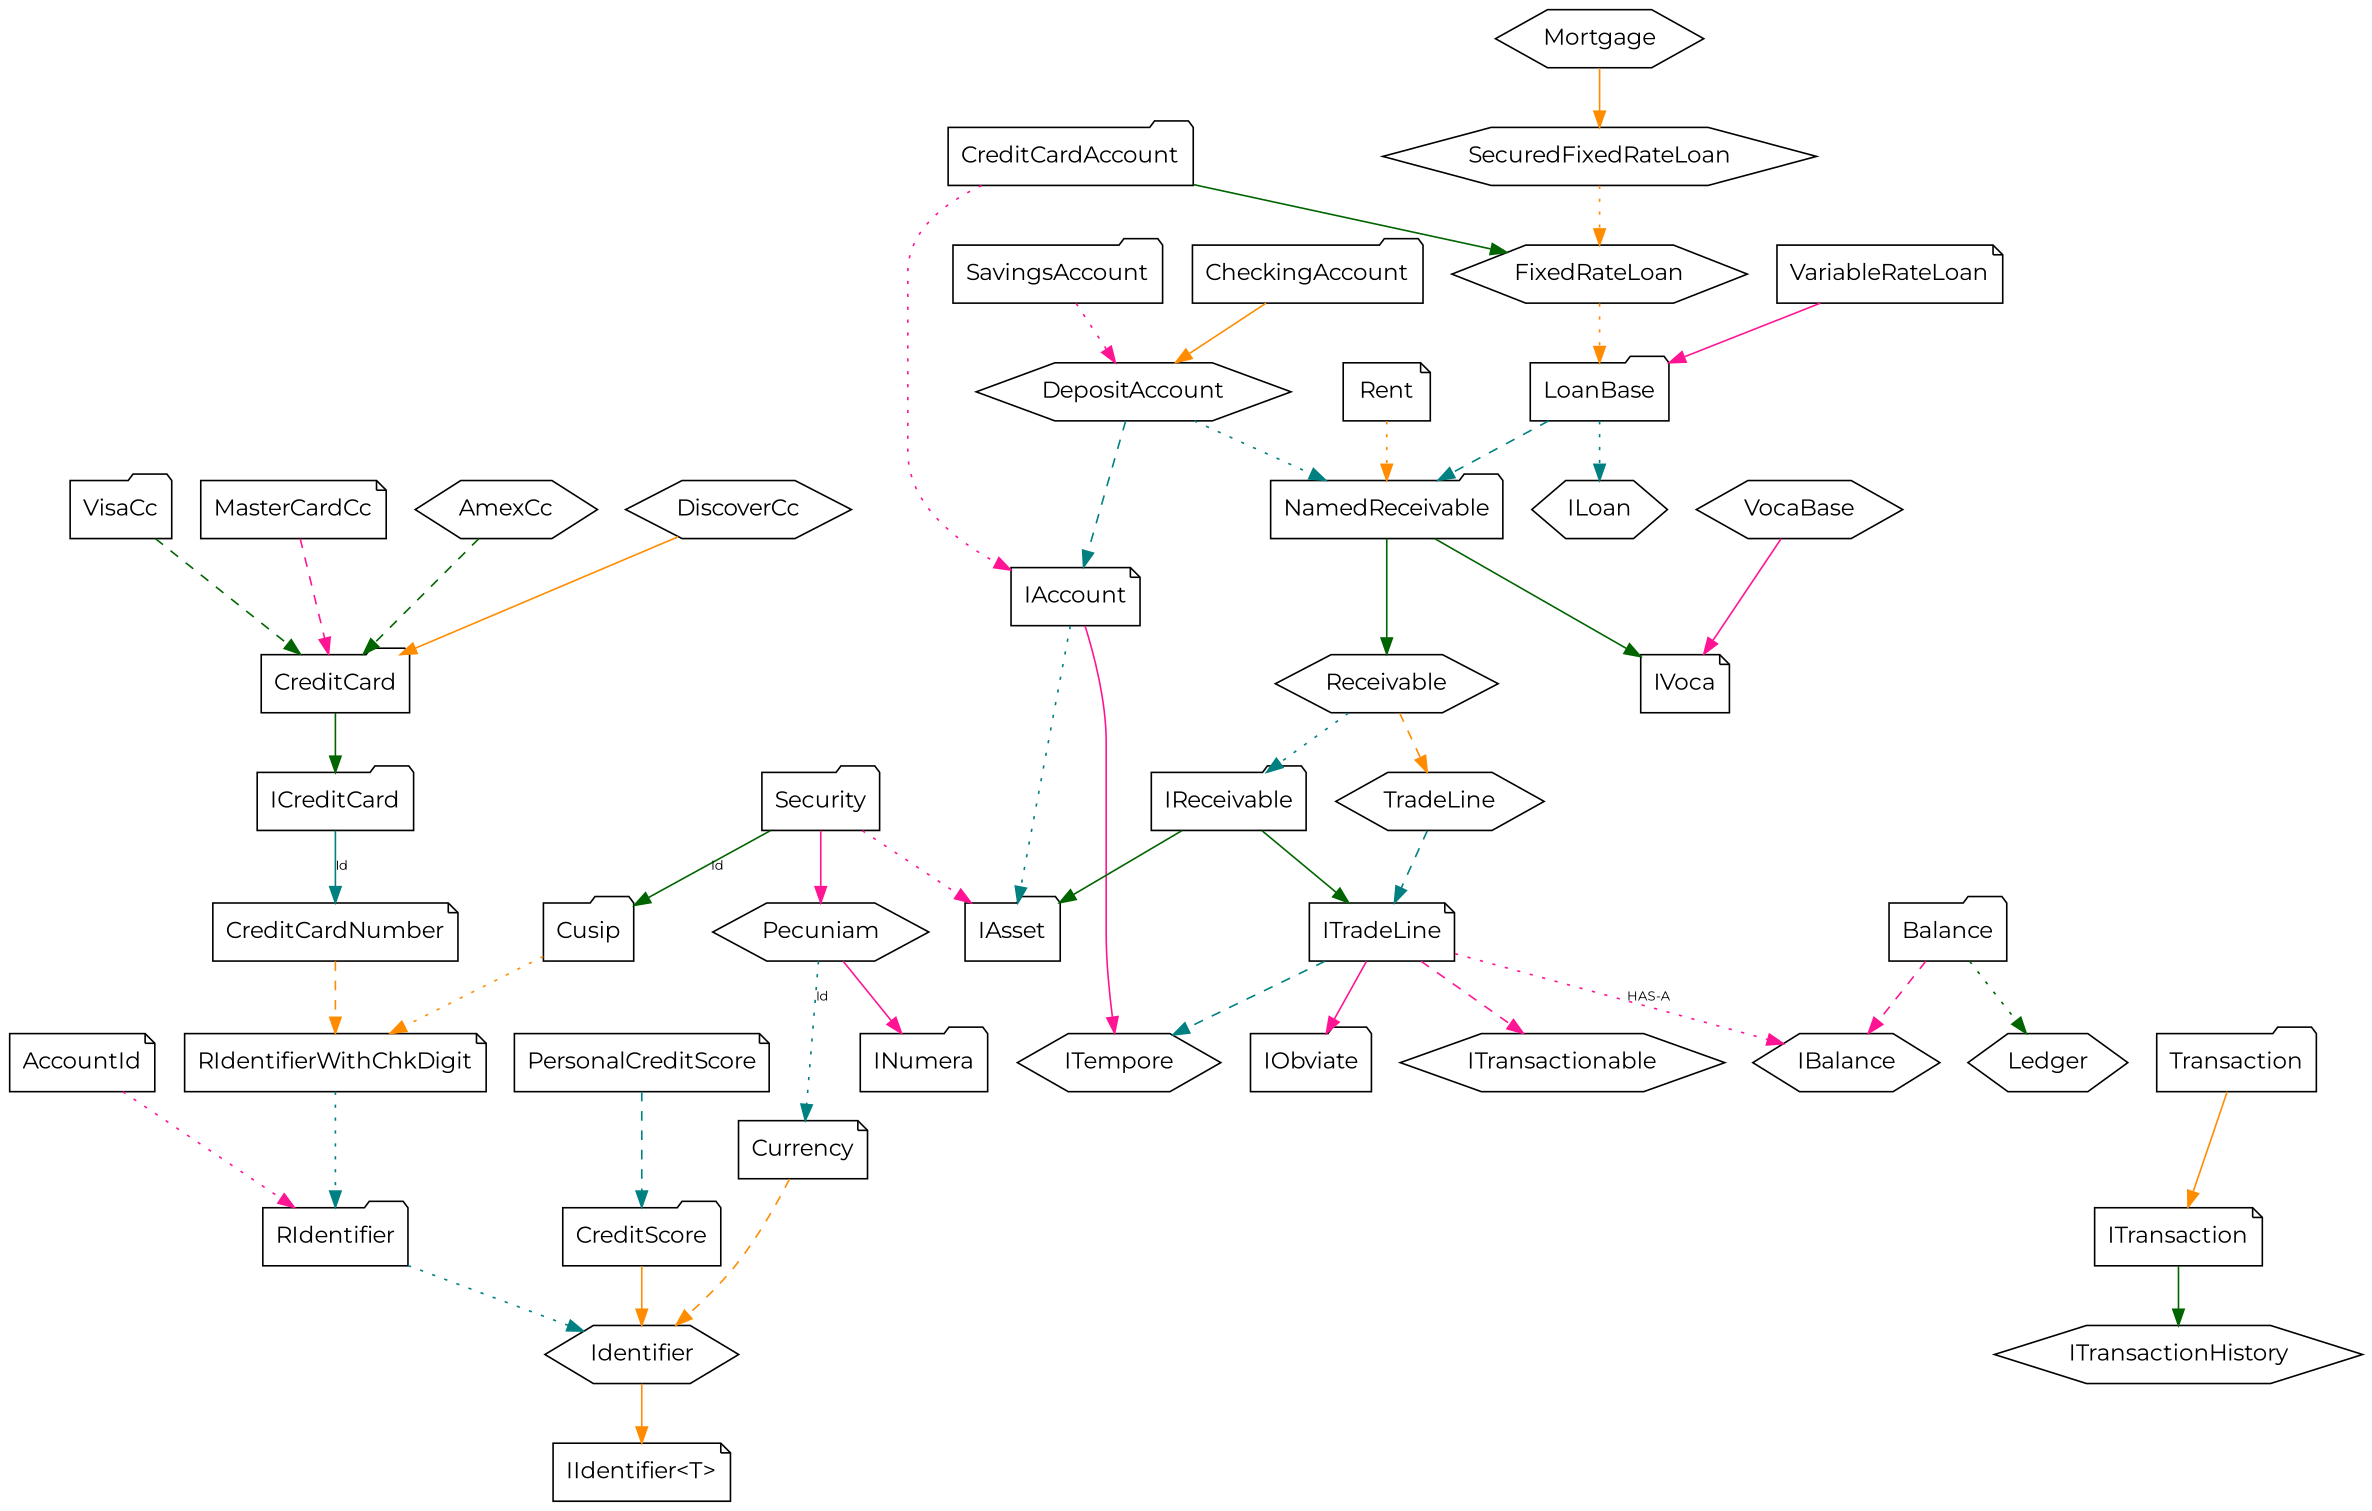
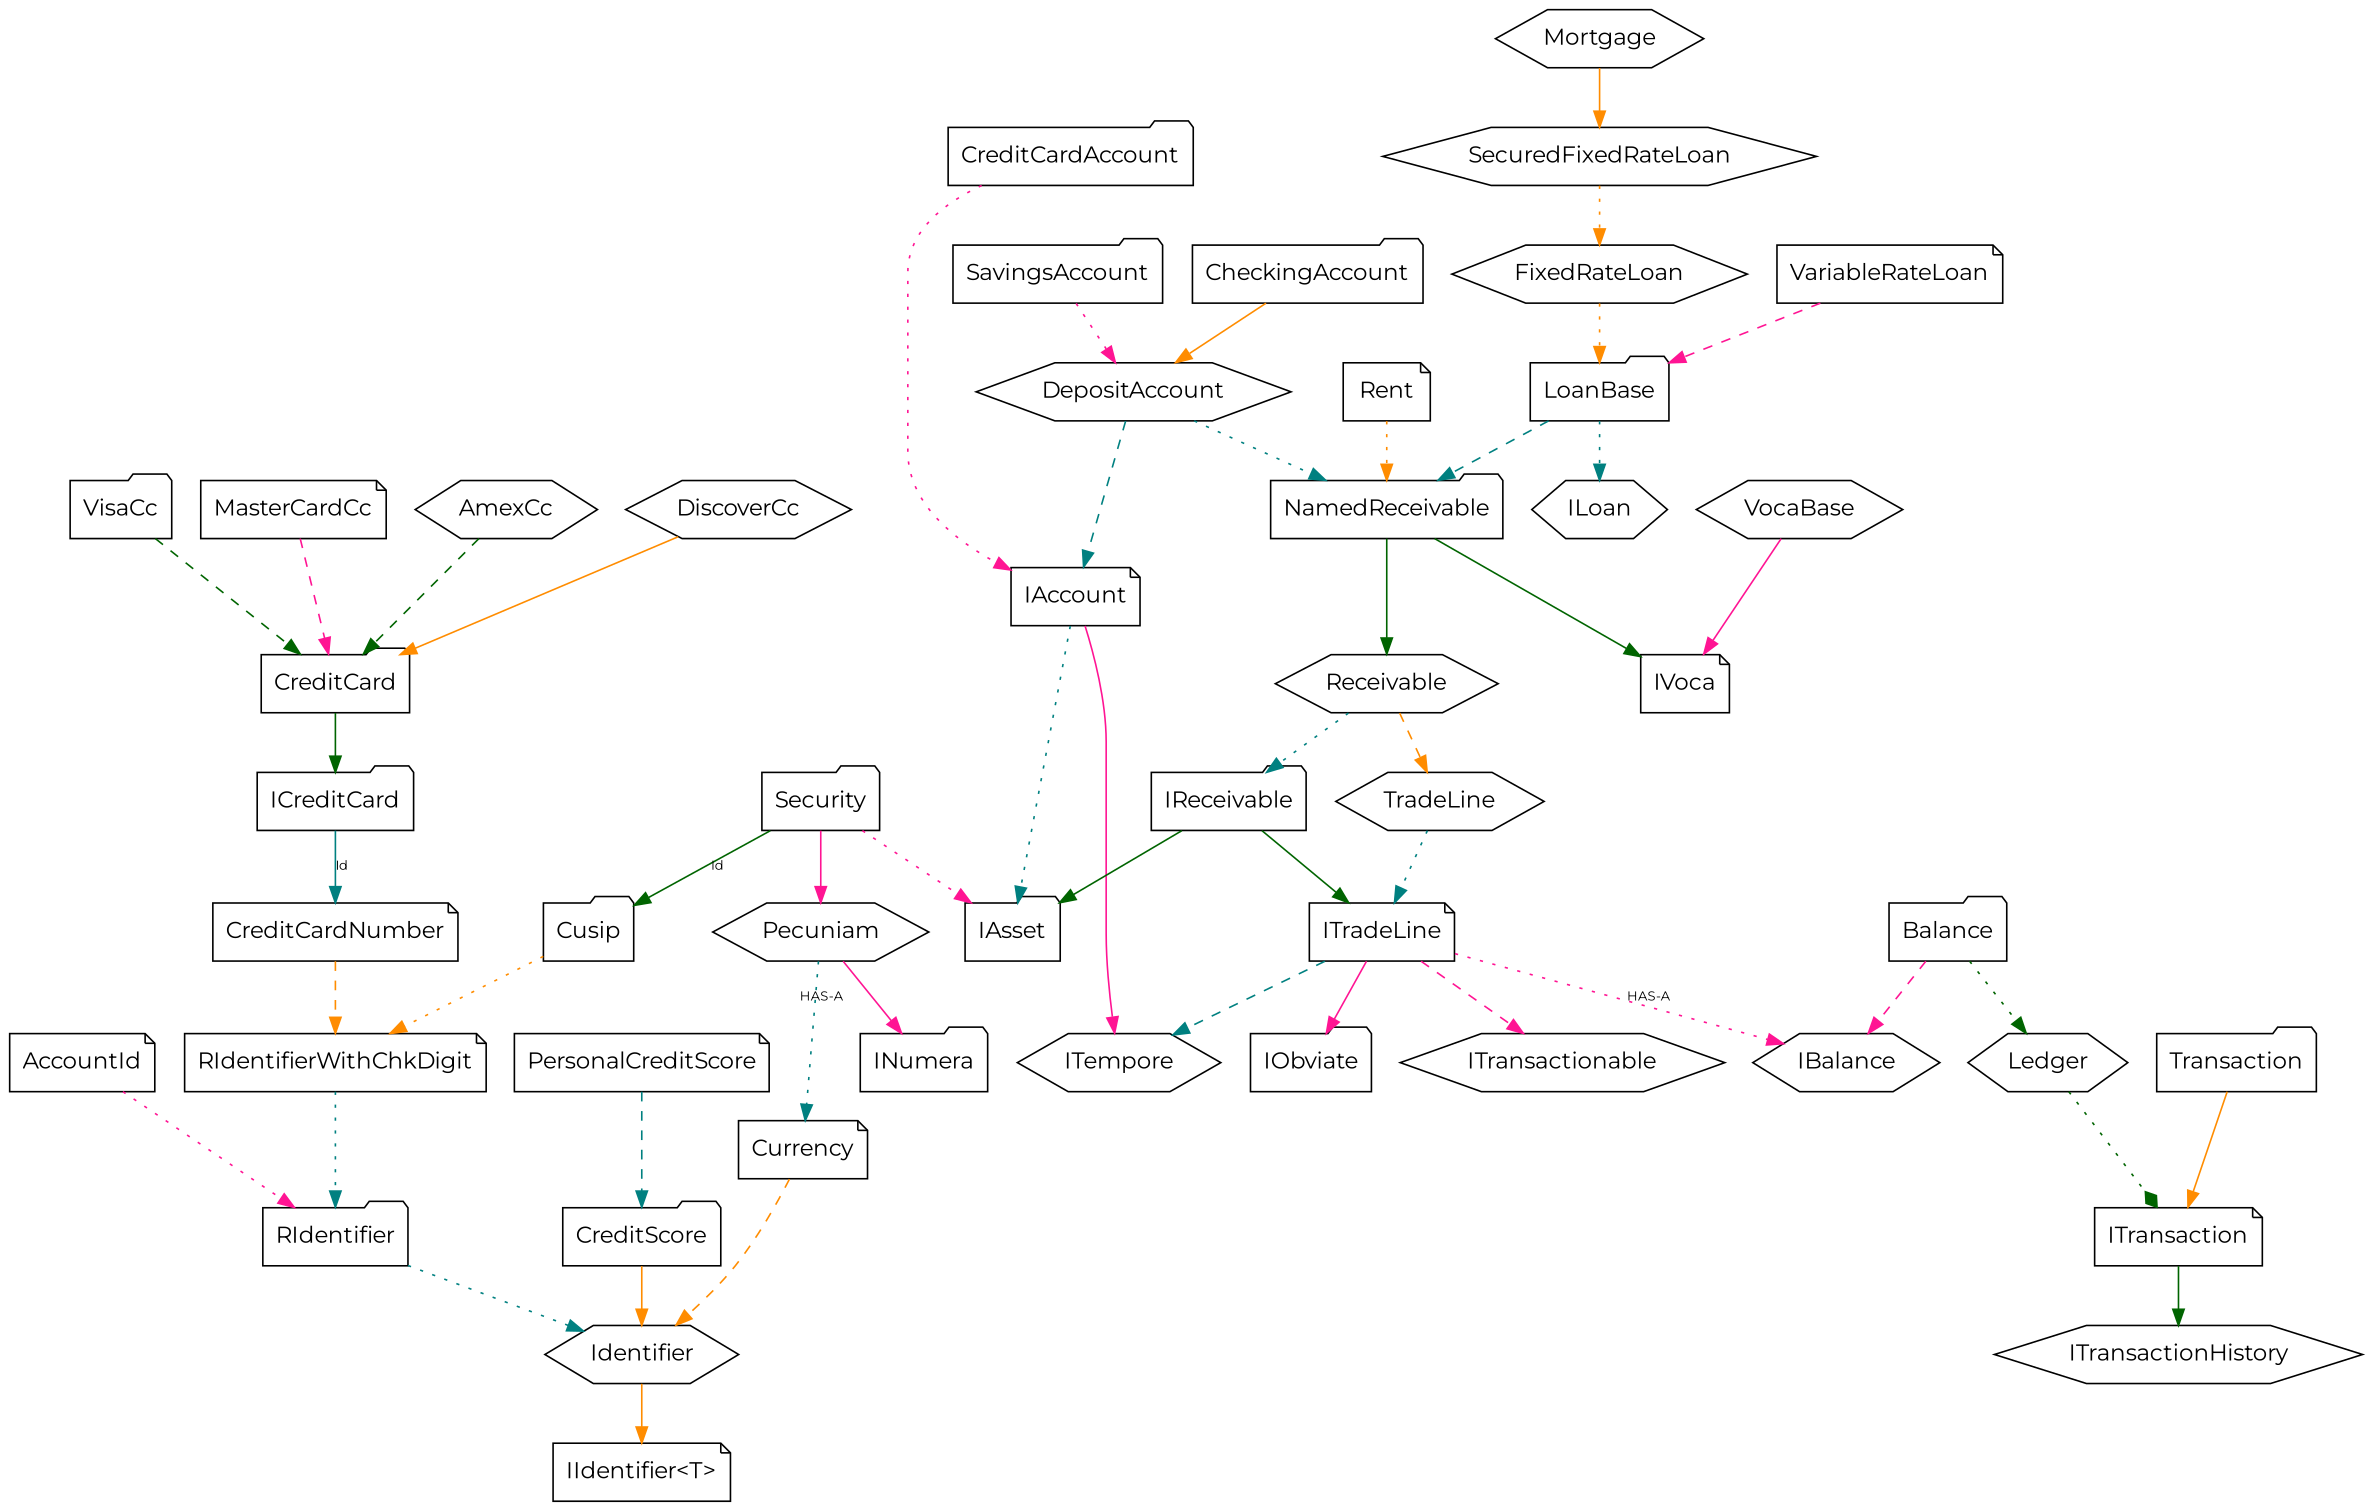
  digraph {
    fontname=Montserrat
    node [fontname=Montserrat shape=folder]
    edge [color=deeppink fontname=Montserrat style=solid]
    n1 [label="IIdentifier<T>" shape=note]
    Mortgage [shape=hexagon]
    SecuredFixedRateLoan [shape=hexagon]
    FixedRateLoan [shape=hexagon]
    LoanBase
    NamedReceivable
    ILoan [shape=hexagon]
    CreditCardAccount
    IAccount [shape=note]
    IAsset
    ITempore [shape=hexagon]
    Receivable [shape=hexagon]
    IVoca [shape=note]
    IReceivable
    TradeLine [shape=hexagon]
    Rent [shape=note]
    DepositAccount [shape=hexagon]
    CheckingAccount
    SavingsAccount
    ITradeLine [shape=note]
    ITransactionable [shape=hexagon]
    IObviate
    IBalance [shape=hexagon]
    VocaBase [shape=hexagon]
    Balance
    Ledger [shape=hexagon]
    ITransaction [shape=note]
    ITransactionHistory [shape=hexagon]
    VariableRateLoan [shape=note]
    Security
    Pecuniam [shape=hexagon]
    Cusip
    Currency [shape=note]
    INumera
    RIdentifierWithChkDigit [shape=note]
    Identifier [shape=hexagon]
    RIdentifier
    CreditScore
    PersonalCreditScore [shape=note]
    CreditCardNumber [shape=note]
    VisaCc
    CreditCard
    ICreditCard
    MasterCardCc [shape=note]
    AmexCc [shape=hexagon]
    DiscoverCc [shape=hexagon]
    AccountId [shape=note]
    Transaction
    Mortgage -> SecuredFixedRateLoan [color=darkorange]
    SecuredFixedRateLoan -> FixedRateLoan [color=darkorange style=dotted]
    FixedRateLoan -> LoanBase [color=darkorange style=dotted]
    LoanBase -> NamedReceivable [color=teal style=dashed]
    LoanBase -> ILoan [color=teal style=dotted]
    NamedReceivable -> Receivable [color=darkgreen]
    NamedReceivable -> IVoca [color=darkgreen]
-   CreditCardAccount -> FixedRateLoan [color=darkgreen]
    CreditCardAccount -> IAccount [style=dotted]
    IAccount -> IAsset [color=teal style=dotted]
    IAccount -> ITempore
    Receivable -> IReceivable [color=teal style=dotted]
    Receivable -> TradeLine [color=darkorange style=dashed]
    IReceivable -> IAsset [color=darkgreen]
    IReceivable -> ITradeLine [color=darkgreen]
-   TradeLine -> ITradeLine [color=teal style=dashed]
+   TradeLine -> ITradeLine [color=teal style=dotted]
    Rent -> NamedReceivable [color=darkorange style=dotted]
    DepositAccount -> NamedReceivable [color=teal style=dotted]
    DepositAccount -> IAccount [color=teal style=dashed]
    CheckingAccount -> DepositAccount [color=darkorange]
    SavingsAccount -> DepositAccount [style=dotted]
    ITradeLine -> ITempore [color=teal style=dashed]
    ITradeLine -> ITransactionable [style=dashed]
    ITradeLine -> IObviate
    ITradeLine -> IBalance [fontsize=8 label="HAS-A" style=dotted]
    VocaBase -> IVoca
    Balance -> IBalance [style=dashed]
    Balance -> Ledger [color=darkgreen style=dotted]
+   Ledger -> ITransaction [arrowhead=diamond color=darkgreen style=dotted]
    ITransaction -> ITransactionHistory [color=darkgreen]
-   VariableRateLoan -> LoanBase
+   VariableRateLoan -> LoanBase [style=dashed]
    Security -> IAsset [style=dotted]
    Security -> Pecuniam
    Security -> Cusip [color=darkgreen fontsize=8 label=Id]
-   Pecuniam -> Currency [color=teal fontsize=8 label=Id style=dotted]
+   Pecuniam -> Currency [color=teal fontsize=8 label="HAS-A" style=dotted]
    Pecuniam -> INumera
    Cusip -> RIdentifierWithChkDigit [color=darkorange style=dotted]
    Currency -> Identifier [color=darkorange style=dashed]
    RIdentifierWithChkDigit -> RIdentifier [color=teal style=dotted]
    Identifier -> n1 [color=darkorange]
    RIdentifier -> Identifier [color=teal style=dotted]
    CreditScore -> Identifier [color=darkorange]
    PersonalCreditScore -> CreditScore [color=teal style=dashed]
    CreditCardNumber -> RIdentifierWithChkDigit [color=darkorange style=dashed]
    VisaCc -> CreditCard [color=darkgreen style=dashed]
    CreditCard -> ICreditCard [color=darkgreen]
    ICreditCard -> CreditCardNumber [color=teal fontsize=8 label=Id]
    MasterCardCc -> CreditCard [style=dashed]
    AmexCc -> CreditCard [color=darkgreen style=dashed]
    DiscoverCc -> CreditCard [color=darkorange]
    AccountId -> RIdentifier [style=dotted]
    Transaction -> ITransaction [color=darkorange]
  }
